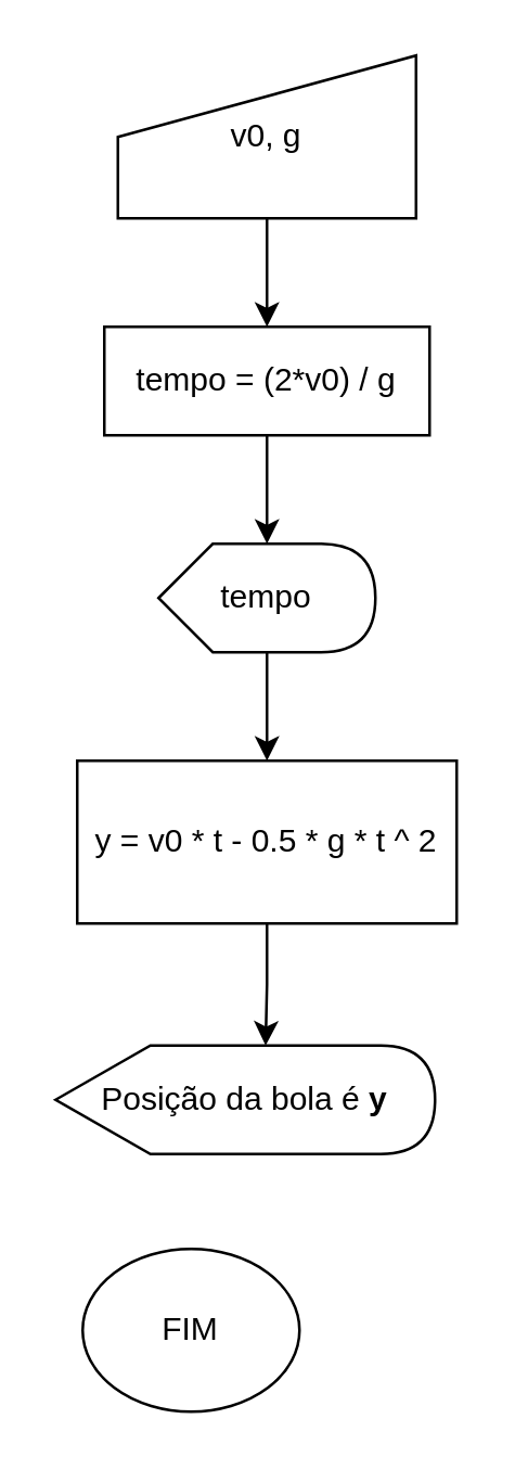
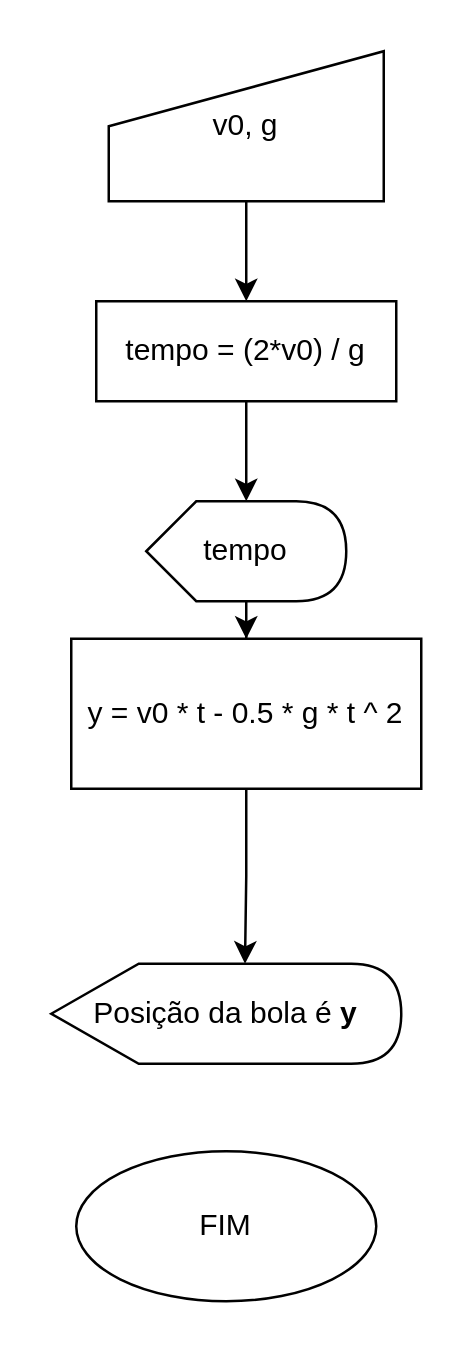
  <mxCell id="0" />
  <mxCell id="1" parent="0" />
  <mxCell id="2" value="" style="edgeStyle=orthogonalEdgeStyle;rounded=0;orthogonalLoop=1;jettySize=auto;html=1;" edge="1" parent="1" source="3" target="5"><mxGeometry relative="1" as="geometry" /></mxCell>
  <mxCell id="3" value="v0, g" style="shape=manualInput;whiteSpace=wrap;html=1;" vertex="1" parent="1"><mxGeometry x="43" y="20" width="110" height="60" as="geometry" /></mxCell>
  <mxCell id="4" value="" style="edgeStyle=orthogonalEdgeStyle;rounded=0;orthogonalLoop=1;jettySize=auto;html=1;" edge="1" parent="1" source="5" target="7"><mxGeometry relative="1" as="geometry" /></mxCell>
  <mxCell id="5" value="tempo = (2*v0) / g" style="rounded=0;whiteSpace=wrap;html=1;" vertex="1" parent="1"><mxGeometry x="38" y="120" width="120" height="40" as="geometry" /></mxCell>
  <mxCell id="6" style="edgeStyle=orthogonalEdgeStyle;rounded=0;orthogonalLoop=1;jettySize=auto;html=1;entryX=0.5;entryY=0;entryDx=0;entryDy=0;" edge="1" parent="1" source="7" target="8"><mxGeometry relative="1" as="geometry" /></mxCell>
  <mxCell id="7" value="tempo" style="shape=display;whiteSpace=wrap;html=1;" vertex="1" parent="1"><mxGeometry x="58" y="200" width="80" height="40" as="geometry" /></mxCell>
- <mxCell id="8" value="y = v0 * t - 0.5 * g * t ^ 2" style="whiteSpace=wrap;html=1;" vertex="1" parent="1"><mxGeometry x="28" y="280" width="140" height="60" as="geometry" /></mxCell>
+ <mxCell id="8" value="y = v0 * t - 0.5 * g * t ^ 2" style="whiteSpace=wrap;html=1;" vertex="1" parent="1"><mxGeometry x="28" y="255" width="140" height="60" as="geometry" /></mxCell>
  <mxCell id="9" value="Posição da bola é &lt;b&gt;y&lt;/b&gt;" style="shape=display;whiteSpace=wrap;html=1;" vertex="1" parent="1"><mxGeometry x="20" y="385" width="140" height="40" as="geometry" /></mxCell>
  <mxCell id="10" style="edgeStyle=orthogonalEdgeStyle;rounded=0;orthogonalLoop=1;jettySize=auto;html=1;entryX=0;entryY=0;entryDx=77.5;entryDy=0;entryPerimeter=0;" edge="1" parent="1" source="8" target="9"><mxGeometry relative="1" as="geometry" /></mxCell>
- <mxCell id="11" value="FIM" style="ellipse;whiteSpace=wrap;html=1;" vertex="1" parent="1"><mxGeometry x="30" y="460" width="80" height="60" as="geometry" /></mxCell>
+ <mxCell id="11" value="FIM" style="ellipse;whiteSpace=wrap;html=1;" vertex="1" parent="1"><mxGeometry x="30" y="460" width="120" height="60" as="geometry" /></mxCell>
